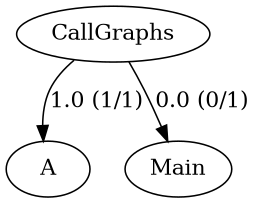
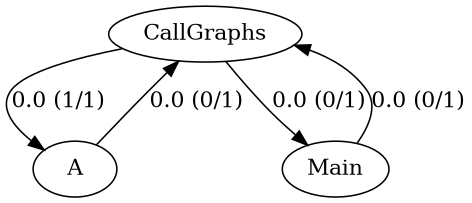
  digraph {
    CallGraphs
    A
    Main
-   CallGraphs -> A [label="1.0 (1/1)"]
+   CallGraphs -> A [label="0.0 (1/1)"]
    CallGraphs -> Main [label="0.0 (0/1)"]
+   A -> CallGraphs [label="0.0 (0/1)"]
+   Main -> CallGraphs [label="0.0 (0/1)"]
  }
